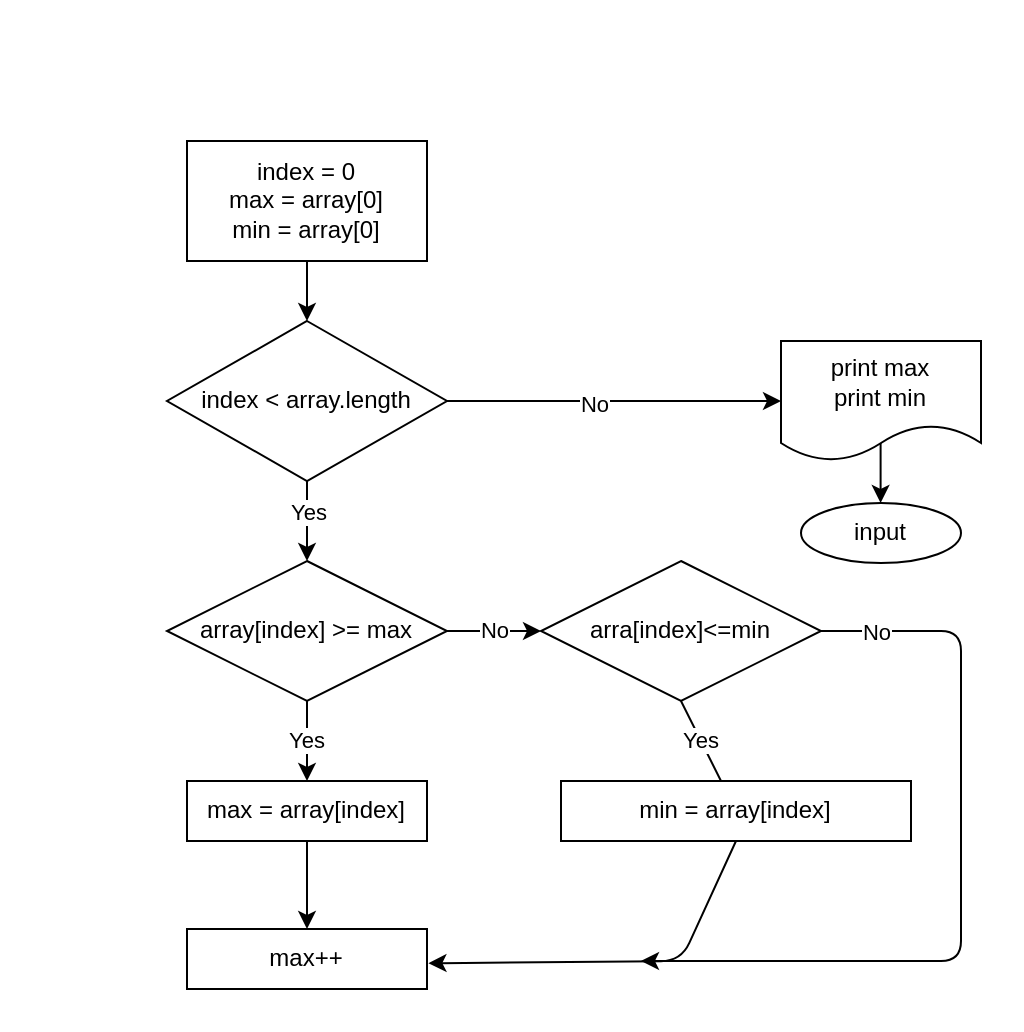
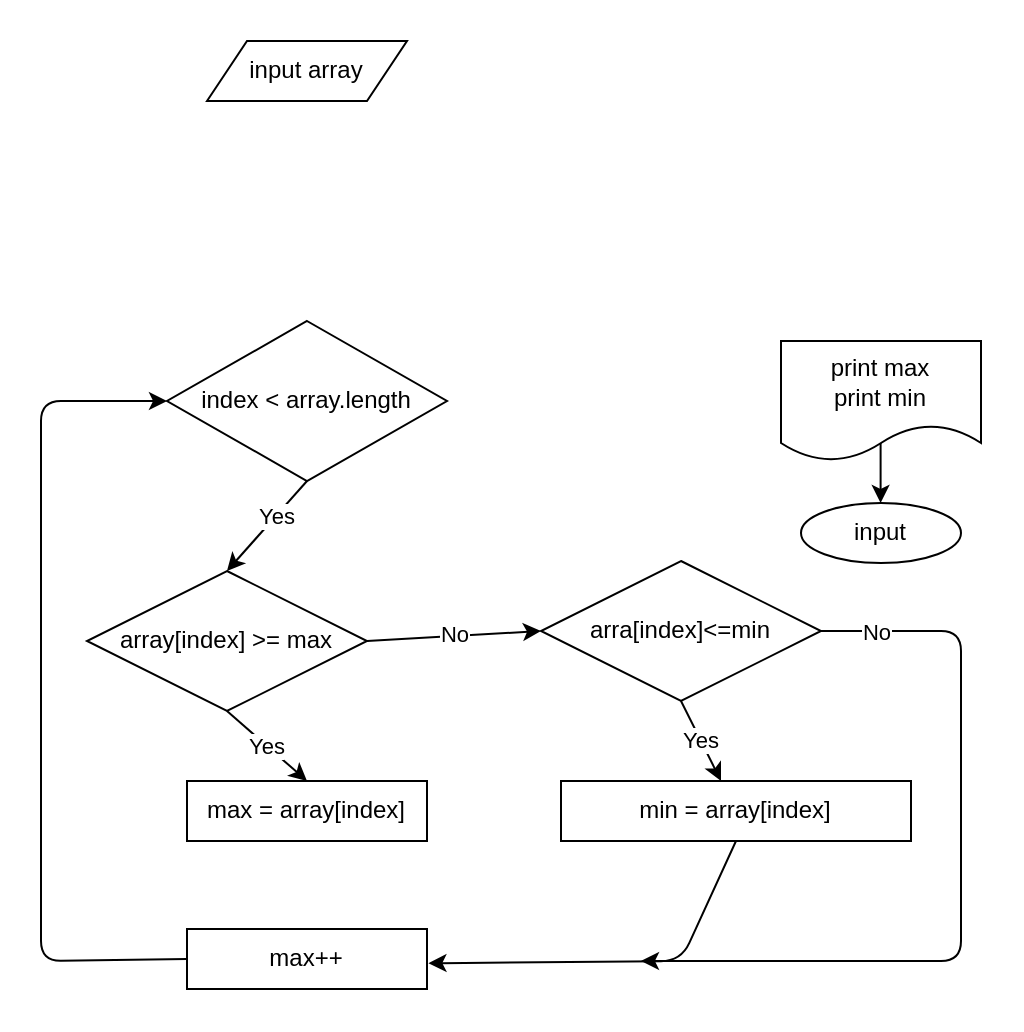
  <mxCell id="0" />
  <mxCell id="1" parent="0" />
- <mxCell id="3" style="edgeStyle=none;html=1;exitX=0.5;exitY=1;exitDx=0;exitDy=0;entryX=0.5;entryY=0;entryDx=0;entryDy=0;" parent="1" source="4" target="9" edge="1"><mxGeometry relative="1" as="geometry" /></mxCell>
- <mxCell id="4" value="index = 0&lt;br&gt;max = array[0]&lt;br&gt;min = array[0]" style="rounded=0;whiteSpace=wrap;html=1;" parent="1" vertex="1"><mxGeometry x="93" y="70" width="120" height="60" as="geometry" /></mxCell>
+ <mxCell id="2" value="input array" style="shape=parallelogram;perimeter=parallelogramPerimeter;whiteSpace=wrap;html=1;fixedSize=1;" parent="1" vertex="1"><mxGeometry x="103" y="20" width="100" height="30" as="geometry" /></mxCell>
  <mxCell id="5" style="edgeStyle=none;html=1;exitX=0.5;exitY=1;exitDx=0;exitDy=0;entryX=0.5;entryY=0;entryDx=0;entryDy=0;" parent="1" source="9" target="12" edge="1"><mxGeometry relative="1" as="geometry" /></mxCell>
  <mxCell id="6" value="Yes" style="edgeLabel;html=1;align=center;verticalAlign=middle;resizable=0;points=[];" parent="5" vertex="1" connectable="0"><mxGeometry x="-0.23" relative="1" as="geometry"><mxPoint as="offset" /></mxGeometry></mxCell>
- <mxCell id="7" style="edgeStyle=none;html=1;exitX=1;exitY=0.5;exitDx=0;exitDy=0;" parent="1" source="9" target="19" edge="1"><mxGeometry relative="1" as="geometry"><mxPoint x="310" y="200" as="targetPoint" /></mxGeometry></mxCell>
- <mxCell id="8" value="No" style="edgeLabel;html=1;align=center;verticalAlign=middle;resizable=0;points=[];" parent="7" vertex="1" connectable="0"><mxGeometry x="-0.126" y="-1" relative="1" as="geometry"><mxPoint as="offset" /></mxGeometry></mxCell>
  <mxCell id="9" value="index &amp;lt; array.length" style="rhombus;whiteSpace=wrap;html=1;" parent="1" vertex="1"><mxGeometry x="83" y="160" width="140" height="80" as="geometry" /></mxCell>
  <mxCell id="10" value="Yes" style="edgeStyle=none;html=1;exitX=0.5;exitY=1;exitDx=0;exitDy=0;entryX=0.5;entryY=0;entryDx=0;entryDy=0;" parent="1" source="12" target="14" edge="1"><mxGeometry relative="1" as="geometry" /></mxCell>
  <mxCell id="11" value="No" style="edgeStyle=none;html=1;exitX=1;exitY=0.5;exitDx=0;exitDy=0;entryX=0;entryY=0.5;entryDx=0;entryDy=0;" edge="1" parent="1" source="12" target="25"><mxGeometry relative="1" as="geometry" /></mxCell>
- <mxCell id="12" value="array[index] &amp;gt;= max" style="rhombus;whiteSpace=wrap;html=1;" parent="1" vertex="1"><mxGeometry x="83" y="280" width="140" height="70" as="geometry" /></mxCell>
- <mxCell id="13" style="edgeStyle=none;html=1;exitX=0.5;exitY=1;exitDx=0;exitDy=0;entryX=0.5;entryY=0;entryDx=0;entryDy=0;" parent="1" source="14" target="16" edge="1"><mxGeometry relative="1" as="geometry" /></mxCell>
+ <mxCell id="12" value="array[index] &amp;gt;= max" style="rhombus;whiteSpace=wrap;html=1;" parent="1" vertex="1"><mxGeometry x="43" y="285" width="140" height="70" as="geometry" /></mxCell>
  <mxCell id="14" value="max = array[index]" style="rounded=0;whiteSpace=wrap;html=1;" parent="1" vertex="1"><mxGeometry x="93" y="390" width="120" height="30" as="geometry" /></mxCell>
+ <mxCell id="15" style="edgeStyle=none;html=1;exitX=0;exitY=0.5;exitDx=0;exitDy=0;entryX=0;entryY=0.5;entryDx=0;entryDy=0;" parent="1" source="16" target="9" edge="1"><mxGeometry relative="1" as="geometry"><mxPoint x="80" y="200" as="targetPoint" /><Array as="points"><mxPoint x="20" y="480" /><mxPoint x="20" y="200" /></Array></mxGeometry></mxCell>
  <mxCell id="16" value="max++" style="rounded=0;whiteSpace=wrap;html=1;" parent="1" vertex="1"><mxGeometry x="93" y="464" width="120" height="30" as="geometry" /></mxCell>
  <mxCell id="17" style="edgeStyle=none;html=1;exitX=0.5;exitY=1;exitDx=0;exitDy=0;entryX=1.006;entryY=0.571;entryDx=0;entryDy=0;entryPerimeter=0;" parent="1" source="18" target="16" edge="1"><mxGeometry relative="1" as="geometry"><Array as="points"><mxPoint x="340" y="480" /></Array><mxPoint x="220" y="480" as="targetPoint" /></mxGeometry></mxCell>
  <mxCell id="18" value="min = array[index]" style="rounded=0;whiteSpace=wrap;html=1;" parent="1" vertex="1"><mxGeometry x="280" y="390" width="175" height="30" as="geometry" /></mxCell>
  <mxCell id="19" value="print max&lt;br&gt;print min" style="shape=document;whiteSpace=wrap;html=1;boundedLbl=1;" parent="1" vertex="1"><mxGeometry x="390" y="170" width="100" height="60" as="geometry" /></mxCell>
  <mxCell id="20" value="input" style="ellipse;whiteSpace=wrap;html=1;" parent="1" vertex="1"><mxGeometry x="400" y="251" width="80" height="30" as="geometry" /></mxCell>
  <mxCell id="21" style="edgeStyle=none;html=1;exitX=0.5;exitY=1;exitDx=0;exitDy=0;entryX=0.5;entryY=0;entryDx=0;entryDy=0;" parent="1" edge="1"><mxGeometry relative="1" as="geometry"><mxPoint x="439.8" y="221" as="sourcePoint" /><mxPoint x="439.8" y="251" as="targetPoint" /></mxGeometry></mxCell>
- <mxCell id="22" value="Yes" style="edgeStyle=none;html=1;exitX=0.5;exitY=1;exitDx=0;exitDy=0;endArrow=none;" edge="1" parent="1" source="25" target="18"><mxGeometry relative="1" as="geometry" /></mxCell>
+ <mxCell id="22" value="Yes" style="edgeStyle=none;html=1;exitX=0.5;exitY=1;exitDx=0;exitDy=0;" edge="1" parent="1" source="25" target="18"><mxGeometry relative="1" as="geometry" /></mxCell>
  <mxCell id="23" style="edgeStyle=none;html=1;exitX=1;exitY=0.5;exitDx=0;exitDy=0;" edge="1" parent="1" source="25"><mxGeometry relative="1" as="geometry"><mxPoint x="320" y="480" as="targetPoint" /><Array as="points"><mxPoint x="480" y="315" /><mxPoint x="480" y="480" /><mxPoint x="410" y="480" /></Array></mxGeometry></mxCell>
  <mxCell id="24" value="No" style="edgeLabel;html=1;align=center;verticalAlign=middle;resizable=0;points=[];" vertex="1" connectable="0" parent="23"><mxGeometry x="-0.863" relative="1" as="geometry"><mxPoint as="offset" /></mxGeometry></mxCell>
  <mxCell id="25" value="arra[index]&amp;lt;=min" style="rhombus;whiteSpace=wrap;html=1;" vertex="1" parent="1"><mxGeometry x="270" y="280" width="140" height="70" as="geometry" /></mxCell>
